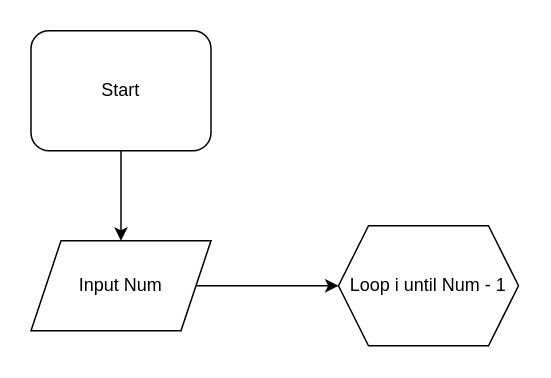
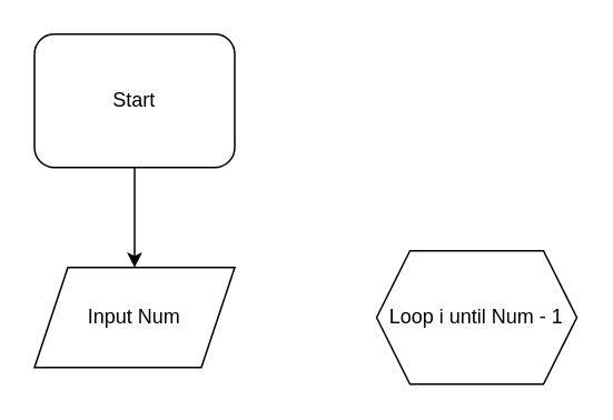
  <mxCell id="0" />
  <mxCell id="1" parent="0" />
  <mxCell id="2" value="Loop i until Num - 1" style="shape=hexagon;perimeter=hexagonPerimeter2;whiteSpace=wrap;html=1;fixedSize=1;" vertex="1" parent="1"><mxGeometry x="225" y="150" width="120" height="80" as="geometry" /></mxCell>
  <mxCell id="3" style="edgeStyle=none;html=1;entryX=0.5;entryY=0;entryDx=0;entryDy=0;" edge="1" parent="1" source="4"><mxGeometry relative="1" as="geometry"><mxPoint x="80" y="160" as="targetPoint" /></mxGeometry></mxCell>
  <mxCell id="4" value="Start" style="whiteSpace=wrap;html=1;rounded=1;" vertex="1" parent="1"><mxGeometry x="20" y="20" width="120" height="80" as="geometry" /></mxCell>
- <mxCell id="5" style="edgeStyle=none;html=1;entryX=0;entryY=0.5;entryDx=0;entryDy=0;" edge="1" parent="1" source="6" target="2"><mxGeometry relative="1" as="geometry" /></mxCell>
  <mxCell id="6" value="Input Num" style="shape=parallelogram;perimeter=parallelogramPerimeter;whiteSpace=wrap;html=1;fixedSize=1;" vertex="1" parent="1"><mxGeometry x="20" y="160" width="120" height="60" as="geometry" /></mxCell>
